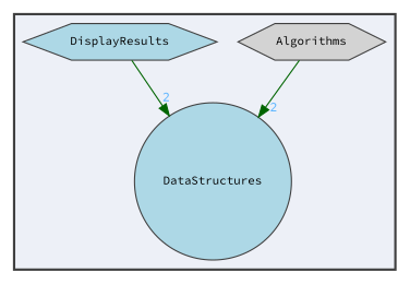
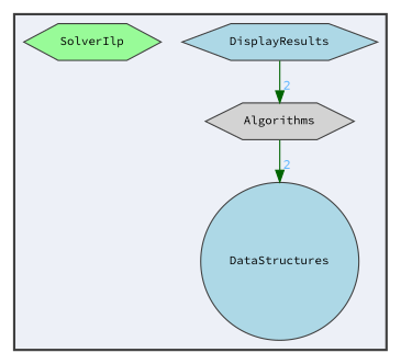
  digraph {
    compound=true
    fontname="Source Code Pro"
    node [color=grey25 fillcolor=lightblue fontname="Source Code Pro" fontsize=10 shape=hexagon style=filled]
    edge [color=darkgreen fontcolor=steelblue1 fontname="Source Code Pro" fontsize=10 headlabel=2 labeldistance=1.5 labelfontname=Helvetica labelfontsize=10]
    n1 [fillcolor=lightgrey height=0.2 label=Algorithms width=0.4]
    n2 [height=0.2 label=DataStructures shape=circle width=0.4]
    n3 [height=0.2 label=DisplayResults width=0.4]
+   n4 [fillcolor=palegreen height=0.2 label=SolverIlp width=0.4]
    subgraph cluster_1 {
      bgcolor="#edf0f7"
      fontsize=10
      pencolor=grey25
      style="filled,bold"
      n1
      n2
      n3
+     n4
    }
    n1 -> n2
-   n3 -> n2
+   n3 -> n1
  }
